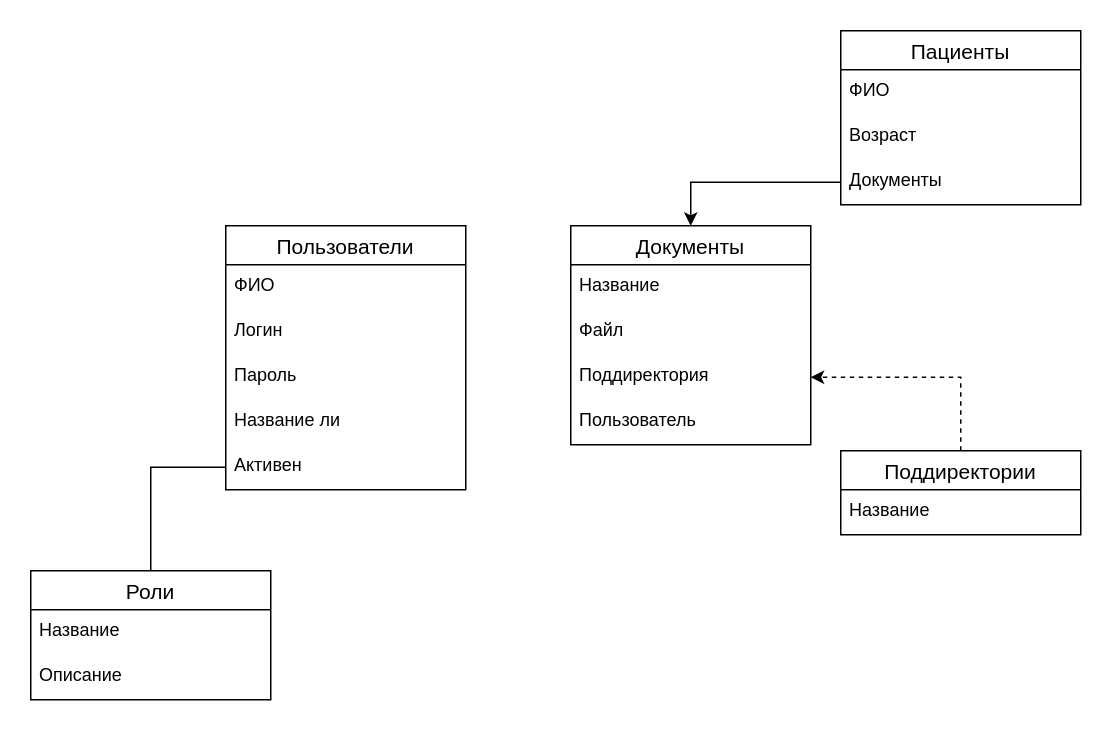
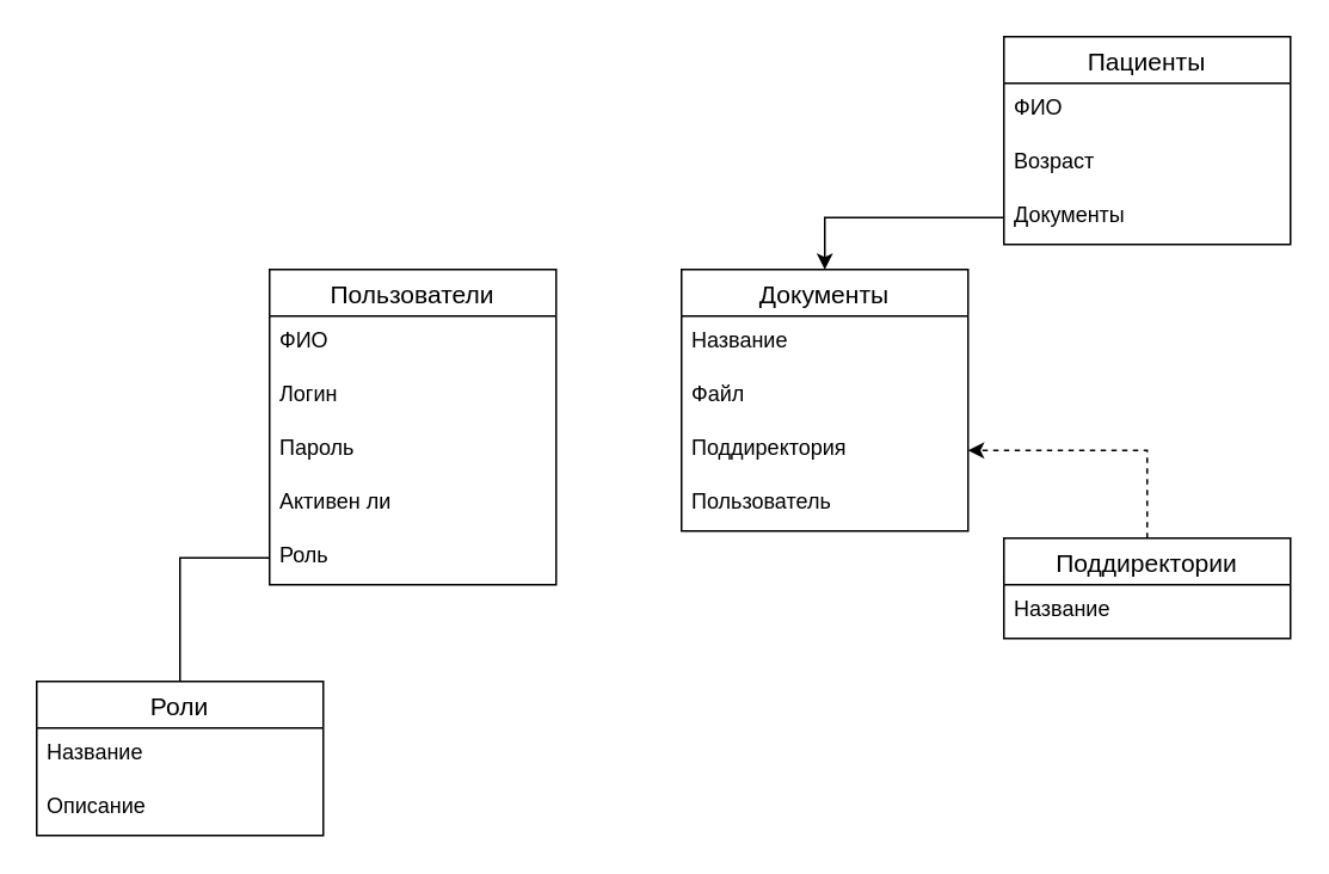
  <mxCell id="0" />
  <mxCell id="1" parent="0" />
  <mxCell id="2" value="Пользователи" style="swimlane;fontStyle=0;childLayout=stackLayout;horizontal=1;startSize=26;horizontalStack=0;resizeParent=1;resizeParentMax=0;resizeLast=0;collapsible=1;marginBottom=0;align=center;fontSize=14;" vertex="1" parent="1"><mxGeometry x="150" y="150" width="160" height="176" as="geometry" /></mxCell>
  <mxCell id="3" value="ФИО" style="text;strokeColor=none;fillColor=none;spacingLeft=4;spacingRight=4;overflow=hidden;rotatable=0;points=[[0,0.5],[1,0.5]];portConstraint=eastwest;fontSize=12;whiteSpace=wrap;html=1;" vertex="1" parent="2"><mxGeometry y="26" width="160" height="30" as="geometry" /></mxCell>
  <mxCell id="4" value="Логин" style="text;strokeColor=none;fillColor=none;spacingLeft=4;spacingRight=4;overflow=hidden;rotatable=0;points=[[0,0.5],[1,0.5]];portConstraint=eastwest;fontSize=12;whiteSpace=wrap;html=1;" vertex="1" parent="2"><mxGeometry y="56" width="160" height="30" as="geometry" /></mxCell>
  <mxCell id="5" value="Пароль&lt;span style=&quot;white-space: pre;&quot;&gt;&#09;&lt;/span&gt;" style="text;strokeColor=none;fillColor=none;spacingLeft=4;spacingRight=4;overflow=hidden;rotatable=0;points=[[0,0.5],[1,0.5]];portConstraint=eastwest;fontSize=12;whiteSpace=wrap;html=1;" vertex="1" parent="2"><mxGeometry y="86" width="160" height="30" as="geometry" /></mxCell>
- <mxCell id="6" value="Название ли" style="text;strokeColor=none;fillColor=none;spacingLeft=4;spacingRight=4;overflow=hidden;rotatable=0;points=[[0,0.5],[1,0.5]];portConstraint=eastwest;fontSize=12;whiteSpace=wrap;html=1;" vertex="1" parent="2"><mxGeometry y="116" width="160" height="30" as="geometry" /></mxCell>
- <mxCell id="7" value="Активен" style="text;strokeColor=none;fillColor=none;spacingLeft=4;spacingRight=4;overflow=hidden;rotatable=0;points=[[0,0.5],[1,0.5]];portConstraint=eastwest;fontSize=12;whiteSpace=wrap;html=1;" vertex="1" parent="2"><mxGeometry y="146" width="160" height="30" as="geometry" /></mxCell>
+ <mxCell id="6" value="Активен ли" style="text;strokeColor=none;fillColor=none;spacingLeft=4;spacingRight=4;overflow=hidden;rotatable=0;points=[[0,0.5],[1,0.5]];portConstraint=eastwest;fontSize=12;whiteSpace=wrap;html=1;" vertex="1" parent="2"><mxGeometry y="116" width="160" height="30" as="geometry" /></mxCell>
+ <mxCell id="7" value="Роль" style="text;strokeColor=none;fillColor=none;spacingLeft=4;spacingRight=4;overflow=hidden;rotatable=0;points=[[0,0.5],[1,0.5]];portConstraint=eastwest;fontSize=12;whiteSpace=wrap;html=1;" vertex="1" parent="2"><mxGeometry y="146" width="160" height="30" as="geometry" /></mxCell>
  <mxCell id="8" style="edgeStyle=orthogonalEdgeStyle;rounded=0;orthogonalLoop=1;jettySize=auto;html=1;endArrow=none;" edge="1" parent="1" source="9" target="7"><mxGeometry relative="1" as="geometry" /></mxCell>
  <mxCell id="9" value="Роли" style="swimlane;fontStyle=0;childLayout=stackLayout;horizontal=1;startSize=26;horizontalStack=0;resizeParent=1;resizeParentMax=0;resizeLast=0;collapsible=1;marginBottom=0;align=center;fontSize=14;" vertex="1" parent="1"><mxGeometry x="20" y="380" width="160" height="86" as="geometry" /></mxCell>
  <mxCell id="10" value="Название" style="text;strokeColor=none;fillColor=none;spacingLeft=4;spacingRight=4;overflow=hidden;rotatable=0;points=[[0,0.5],[1,0.5]];portConstraint=eastwest;fontSize=12;whiteSpace=wrap;html=1;" vertex="1" parent="9"><mxGeometry y="26" width="160" height="30" as="geometry" /></mxCell>
  <mxCell id="11" value="Описание&lt;div&gt;&lt;br&gt;&lt;/div&gt;" style="text;strokeColor=none;fillColor=none;spacingLeft=4;spacingRight=4;overflow=hidden;rotatable=0;points=[[0,0.5],[1,0.5]];portConstraint=eastwest;fontSize=12;whiteSpace=wrap;html=1;" vertex="1" parent="9"><mxGeometry y="56" width="160" height="30" as="geometry" /></mxCell>
  <mxCell id="12" value="Пациенты" style="swimlane;fontStyle=0;childLayout=stackLayout;horizontal=1;startSize=26;horizontalStack=0;resizeParent=1;resizeParentMax=0;resizeLast=0;collapsible=1;marginBottom=0;align=center;fontSize=14;" vertex="1" parent="1"><mxGeometry x="560" y="20" width="160" height="116" as="geometry" /></mxCell>
  <mxCell id="13" value="ФИО" style="text;strokeColor=none;fillColor=none;spacingLeft=4;spacingRight=4;overflow=hidden;rotatable=0;points=[[0,0.5],[1,0.5]];portConstraint=eastwest;fontSize=12;whiteSpace=wrap;html=1;" vertex="1" parent="12"><mxGeometry y="26" width="160" height="30" as="geometry" /></mxCell>
  <mxCell id="14" value="Возраст" style="text;strokeColor=none;fillColor=none;spacingLeft=4;spacingRight=4;overflow=hidden;rotatable=0;points=[[0,0.5],[1,0.5]];portConstraint=eastwest;fontSize=12;whiteSpace=wrap;html=1;" vertex="1" parent="12"><mxGeometry y="56" width="160" height="30" as="geometry" /></mxCell>
  <mxCell id="15" value="Документы" style="text;strokeColor=none;fillColor=none;spacingLeft=4;spacingRight=4;overflow=hidden;rotatable=0;points=[[0,0.5],[1,0.5]];portConstraint=eastwest;fontSize=12;whiteSpace=wrap;html=1;" vertex="1" parent="12"><mxGeometry y="86" width="160" height="30" as="geometry" /></mxCell>
  <mxCell id="16" value="Документы" style="swimlane;fontStyle=0;childLayout=stackLayout;horizontal=1;startSize=26;horizontalStack=0;resizeParent=1;resizeParentMax=0;resizeLast=0;collapsible=1;marginBottom=0;align=center;fontSize=14;" vertex="1" parent="1"><mxGeometry x="380" y="150" width="160" height="146" as="geometry" /></mxCell>
  <mxCell id="17" value="Название" style="text;strokeColor=none;fillColor=none;spacingLeft=4;spacingRight=4;overflow=hidden;rotatable=0;points=[[0,0.5],[1,0.5]];portConstraint=eastwest;fontSize=12;whiteSpace=wrap;html=1;" vertex="1" parent="16"><mxGeometry y="26" width="160" height="30" as="geometry" /></mxCell>
  <mxCell id="18" value="Файл" style="text;strokeColor=none;fillColor=none;spacingLeft=4;spacingRight=4;overflow=hidden;rotatable=0;points=[[0,0.5],[1,0.5]];portConstraint=eastwest;fontSize=12;whiteSpace=wrap;html=1;" vertex="1" parent="16"><mxGeometry y="56" width="160" height="30" as="geometry" /></mxCell>
  <mxCell id="19" value="Поддиректория" style="text;strokeColor=none;fillColor=none;spacingLeft=4;spacingRight=4;overflow=hidden;rotatable=0;points=[[0,0.5],[1,0.5]];portConstraint=eastwest;fontSize=12;whiteSpace=wrap;html=1;" vertex="1" parent="16"><mxGeometry y="86" width="160" height="30" as="geometry" /></mxCell>
  <mxCell id="20" value="Пользователь" style="text;strokeColor=none;fillColor=none;spacingLeft=4;spacingRight=4;overflow=hidden;rotatable=0;points=[[0,0.5],[1,0.5]];portConstraint=eastwest;fontSize=12;whiteSpace=wrap;html=1;" vertex="1" parent="16"><mxGeometry y="116" width="160" height="30" as="geometry" /></mxCell>
  <mxCell id="21" style="edgeStyle=orthogonalEdgeStyle;rounded=0;orthogonalLoop=1;jettySize=auto;html=1;dashed=1;" edge="1" parent="1" source="22" target="19"><mxGeometry relative="1" as="geometry" /></mxCell>
  <mxCell id="22" value="Поддиректории" style="swimlane;fontStyle=0;childLayout=stackLayout;horizontal=1;startSize=26;horizontalStack=0;resizeParent=1;resizeParentMax=0;resizeLast=0;collapsible=1;marginBottom=0;align=center;fontSize=14;" vertex="1" parent="1"><mxGeometry x="560" y="300" width="160" height="56" as="geometry" /></mxCell>
  <mxCell id="23" value="Название" style="text;strokeColor=none;fillColor=none;spacingLeft=4;spacingRight=4;overflow=hidden;rotatable=0;points=[[0,0.5],[1,0.5]];portConstraint=eastwest;fontSize=12;whiteSpace=wrap;html=1;" vertex="1" parent="22"><mxGeometry y="26" width="160" height="30" as="geometry" /></mxCell>
  <mxCell id="24" style="edgeStyle=orthogonalEdgeStyle;rounded=0;orthogonalLoop=1;jettySize=auto;html=1;entryX=0.5;entryY=0;entryDx=0;entryDy=0;" edge="1" parent="1" source="15" target="16"><mxGeometry relative="1" as="geometry" /></mxCell>
